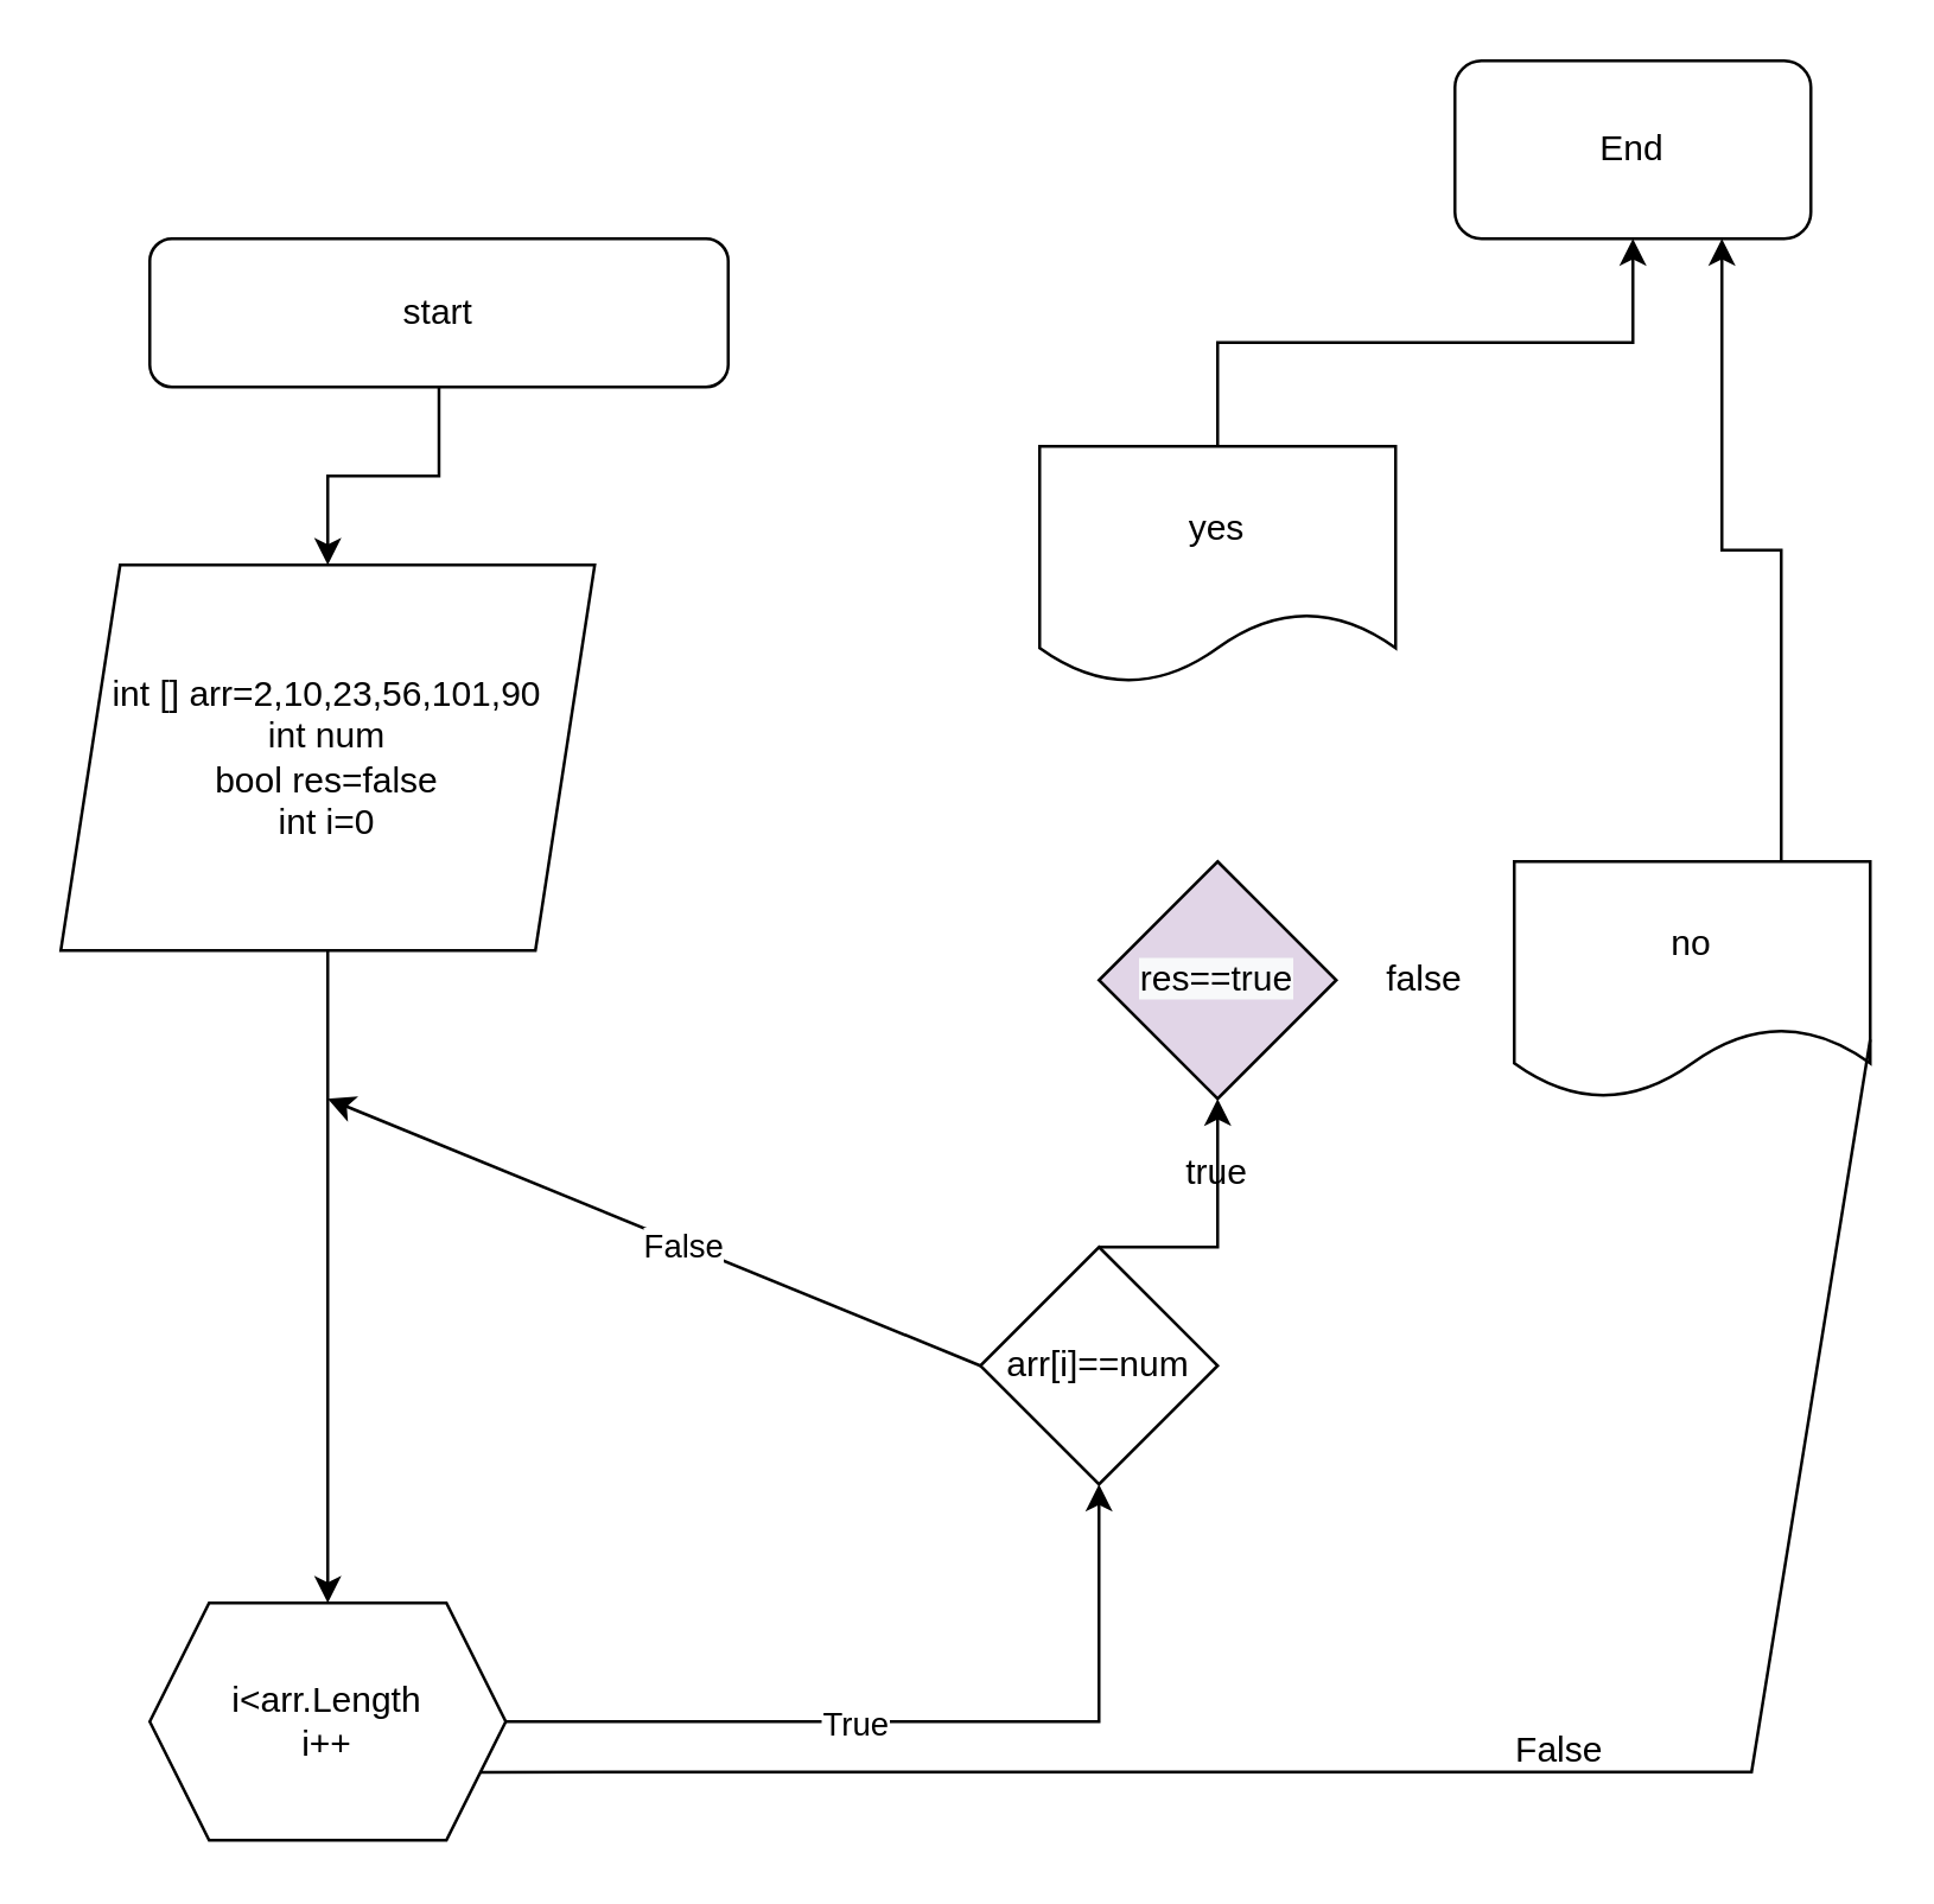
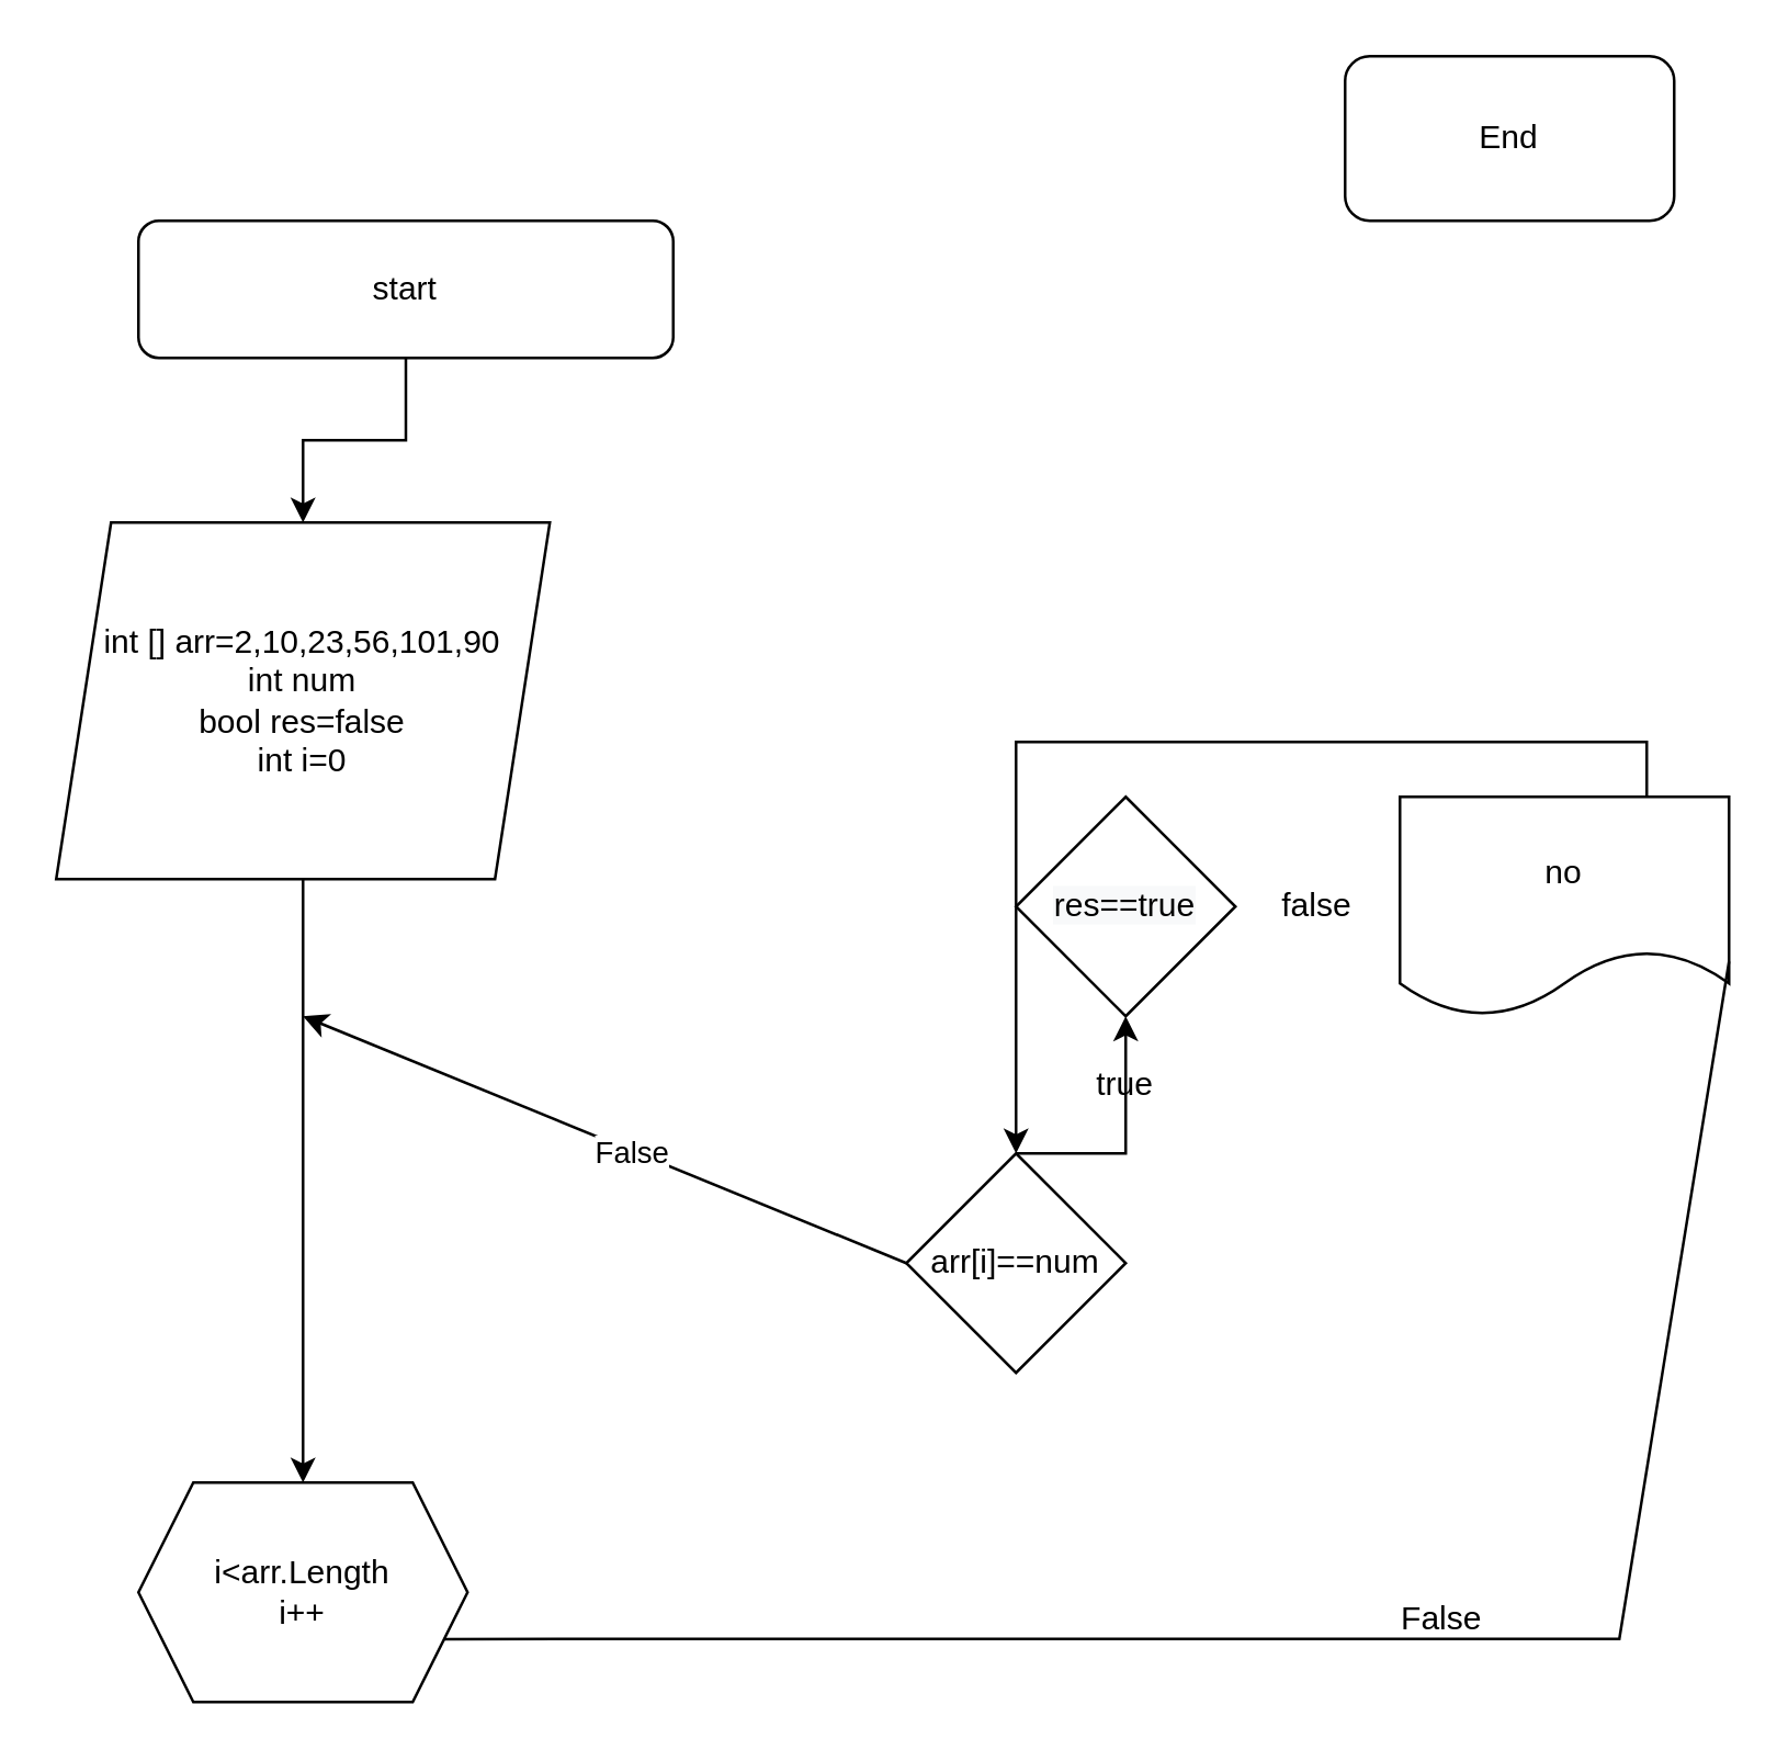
  <mxCell id="0" />
  <mxCell id="1" parent="0" />
  <mxCell id="2" value="" style="edgeStyle=orthogonalEdgeStyle;rounded=0;orthogonalLoop=1;jettySize=auto;html=1;" parent="1" source="3" target="5" edge="1"><mxGeometry relative="1" as="geometry" /></mxCell>
  <mxCell id="3" value="start" style="rounded=1;whiteSpace=wrap;html=1;" parent="1" vertex="1"><mxGeometry x="50" y="80" width="195" height="50" as="geometry" /></mxCell>
  <mxCell id="4" value="" style="edgeStyle=orthogonalEdgeStyle;rounded=0;orthogonalLoop=1;jettySize=auto;html=1;entryX=0.5;entryY=0;entryDx=0;entryDy=0;" parent="1" source="5" target="10" edge="1"><mxGeometry relative="1" as="geometry"><mxPoint x="90" y="390" as="targetPoint" /></mxGeometry></mxCell>
  <mxCell id="5" value="int [] arr=2,10,23,56,101,90&lt;br&gt;int num&lt;br&gt;bool res=false&lt;br&gt;int i=0" style="shape=parallelogram;perimeter=parallelogramPerimeter;whiteSpace=wrap;html=1;fixedSize=1;" parent="1" vertex="1"><mxGeometry x="20" y="190" width="180" height="130" as="geometry" /></mxCell>
  <mxCell id="6" style="edgeStyle=orthogonalEdgeStyle;rounded=0;orthogonalLoop=1;jettySize=auto;html=1;exitX=0.5;exitY=0;exitDx=0;exitDy=0;entryX=0.5;entryY=1;entryDx=0;entryDy=0;" parent="1" source="7" edge="1"><mxGeometry relative="1" as="geometry"><mxPoint x="410" y="370" as="targetPoint" /><Array as="points"><mxPoint x="410" y="400" /><mxPoint x="410" y="400" /></Array></mxGeometry></mxCell>
  <mxCell id="7" value="arr[i]==num" style="rhombus;whiteSpace=wrap;html=1;" parent="1" vertex="1"><mxGeometry x="330" y="420" width="80" height="80" as="geometry" /></mxCell>
- <mxCell id="8" style="edgeStyle=orthogonalEdgeStyle;rounded=0;orthogonalLoop=1;jettySize=auto;html=1;entryX=0.5;entryY=1;entryDx=0;entryDy=0;" parent="1" source="10" target="7" edge="1"><mxGeometry relative="1" as="geometry" /></mxCell>
- <mxCell id="9" value="True" style="edgeLabel;html=1;align=center;verticalAlign=middle;resizable=0;points=[];" parent="8" vertex="1" connectable="0"><mxGeometry x="-0.163" relative="1" as="geometry"><mxPoint as="offset" /></mxGeometry></mxCell>
  <mxCell id="10" value="i&amp;lt;arr.Length&lt;br&gt;i++" style="shape=hexagon;perimeter=hexagonPerimeter2;whiteSpace=wrap;html=1;fixedSize=1;" parent="1" vertex="1"><mxGeometry x="50" y="540" width="120" height="80" as="geometry" /></mxCell>
  <mxCell id="11" value="true" style="text;html=1;strokeColor=none;fillColor=none;align=center;verticalAlign=middle;whiteSpace=wrap;rounded=0;" parent="1" vertex="1"><mxGeometry x="380" y="380" width="60" height="30" as="geometry" /></mxCell>
  <mxCell id="12" value="" style="endArrow=classic;html=1;rounded=0;exitX=0;exitY=0.5;exitDx=0;exitDy=0;" parent="1" source="7" edge="1"><mxGeometry width="50" height="50" relative="1" as="geometry"><mxPoint x="240" y="400" as="sourcePoint" /><mxPoint x="110" y="370" as="targetPoint" /></mxGeometry></mxCell>
  <mxCell id="13" value="False" style="edgeLabel;html=1;align=center;verticalAlign=middle;resizable=0;points=[];" parent="12" vertex="1" connectable="0"><mxGeometry x="-0.1" relative="1" as="geometry"><mxPoint x="-1" as="offset" /></mxGeometry></mxCell>
- <mxCell id="14" value="&lt;span style=&quot;color: rgb(0 , 0 , 0) ; font-family: &amp;#34;helvetica&amp;#34; ; font-size: 12px ; font-style: normal ; font-weight: 400 ; letter-spacing: normal ; text-align: center ; text-indent: 0px ; text-transform: none ; word-spacing: 0px ; background-color: rgb(248 , 249 , 250) ; display: inline ; float: none&quot;&gt;res==true&lt;/span&gt;" style="rhombus;whiteSpace=wrap;html=1;fillColor=#e1d5e7;" parent="1" vertex="1"><mxGeometry x="370" y="290" width="80" height="80" as="geometry" /></mxCell>
- <mxCell id="15" style="edgeStyle=orthogonalEdgeStyle;rounded=0;orthogonalLoop=1;jettySize=auto;html=1;exitX=0.5;exitY=0;exitDx=0;exitDy=0;" parent="1" source="16" target="22" edge="1"><mxGeometry relative="1" as="geometry" /></mxCell>
- <mxCell id="16" value="yes" style="shape=document;whiteSpace=wrap;html=1;boundedLbl=1;" parent="1" vertex="1"><mxGeometry x="350" y="150" width="120" height="80" as="geometry" /></mxCell>
- <mxCell id="17" style="edgeStyle=orthogonalEdgeStyle;rounded=0;orthogonalLoop=1;jettySize=auto;html=1;exitX=0.75;exitY=0;exitDx=0;exitDy=0;entryX=0.75;entryY=1;entryDx=0;entryDy=0;" parent="1" source="18" target="22" edge="1"><mxGeometry relative="1" as="geometry" /></mxCell>
+ <mxCell id="14" value="&lt;span style=&quot;color: rgb(0 , 0 , 0) ; font-family: &amp;#34;helvetica&amp;#34; ; font-size: 12px ; font-style: normal ; font-weight: 400 ; letter-spacing: normal ; text-align: center ; text-indent: 0px ; text-transform: none ; word-spacing: 0px ; background-color: rgb(248 , 249 , 250) ; display: inline ; float: none&quot;&gt;res==true&lt;/span&gt;" style="rhombus;whiteSpace=wrap;html=1;" parent="1" vertex="1"><mxGeometry x="370" y="290" width="80" height="80" as="geometry" /></mxCell>
+ <mxCell id="17" style="edgeStyle=orthogonalEdgeStyle;rounded=0;orthogonalLoop=1;jettySize=auto;html=1;exitX=0.75;exitY=0;exitDx=0;exitDy=0;" parent="1" source="18" target="7" edge="1"><mxGeometry relative="1" as="geometry" /></mxCell>
  <mxCell id="18" value="no" style="shape=document;whiteSpace=wrap;html=1;boundedLbl=1;" parent="1" vertex="1"><mxGeometry x="510" y="290" width="120" height="80" as="geometry" /></mxCell>
  <mxCell id="19" value="false" style="text;html=1;strokeColor=none;fillColor=none;align=center;verticalAlign=middle;whiteSpace=wrap;rounded=0;" parent="1" vertex="1"><mxGeometry x="450" y="315" width="60" height="30" as="geometry" /></mxCell>
  <mxCell id="20" value="" style="endArrow=none;html=1;rounded=0;entryX=1;entryY=0.75;entryDx=0;entryDy=0;exitX=1;exitY=0.75;exitDx=0;exitDy=0;" parent="1" source="10" target="18" edge="1"><mxGeometry width="50" height="50" relative="1" as="geometry"><mxPoint x="150" y="550" as="sourcePoint" /><mxPoint x="640" y="350" as="targetPoint" /><Array as="points"><mxPoint x="220" y="597" /><mxPoint x="590" y="597" /></Array></mxGeometry></mxCell>
  <mxCell id="21" value="False" style="text;html=1;align=center;verticalAlign=middle;resizable=0;points=[];autosize=1;strokeColor=none;fillColor=none;" parent="1" vertex="1"><mxGeometry x="500" y="580" width="50" height="20" as="geometry" /></mxCell>
  <mxCell id="22" value="End" style="rounded=1;whiteSpace=wrap;html=1;" parent="1" vertex="1"><mxGeometry x="490" y="20" width="120" height="60" as="geometry" /></mxCell>
